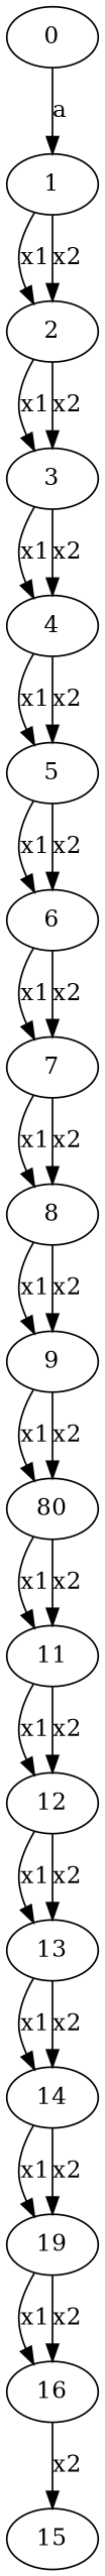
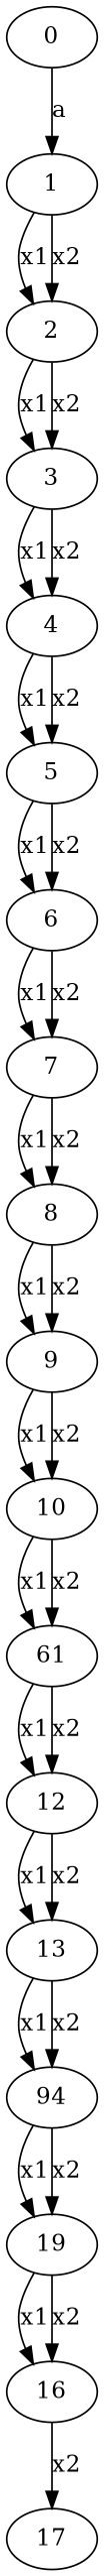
  digraph {
    0
    1
    2
    3
    4
    5
    6
    7
    8
    9
-   10 [label=80]
-   11
+   10
+   11 [label=61]
    12
    13
-   14
+   14 [label=94]
    n16 [label=19]
    16
-   17 [label=15]
+   17
    0 -> 1 [label=a]
    1 -> 2 [label=x1]
    1 -> 2 [label=x2]
    2 -> 3 [label=x1]
    2 -> 3 [label=x2]
    3 -> 4 [label=x1]
    3 -> 4 [label=x2]
    4 -> 5 [label=x1]
    4 -> 5 [label=x2]
    5 -> 6 [label=x1]
    5 -> 6 [label=x2]
    6 -> 7 [label=x1]
    6 -> 7 [label=x2]
    7 -> 8 [label=x1]
    7 -> 8 [label=x2]
    8 -> 9 [label=x1]
    8 -> 9 [label=x2]
    9 -> 10 [label=x1]
    9 -> 10 [label=x2]
    10 -> 11 [label=x1]
    10 -> 11 [label=x2]
    11 -> 12 [label=x1]
    11 -> 12 [label=x2]
    12 -> 13 [label=x1]
    12 -> 13 [label=x2]
    13 -> 14 [label=x1]
    13 -> 14 [label=x2]
    14 -> n16 [label=x1]
    14 -> n16 [label=x2]
    n16 -> 16 [label=x1]
    n16 -> 16 [label=x2]
    16 -> 17 [label=x2]
  }
